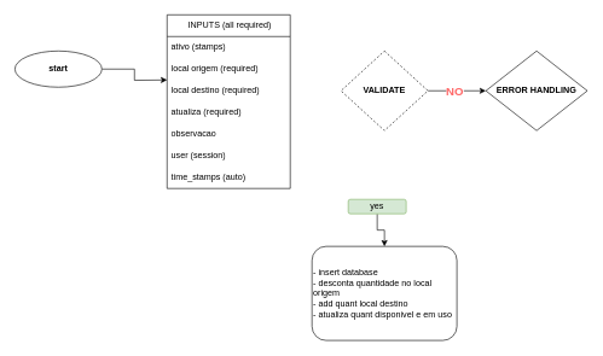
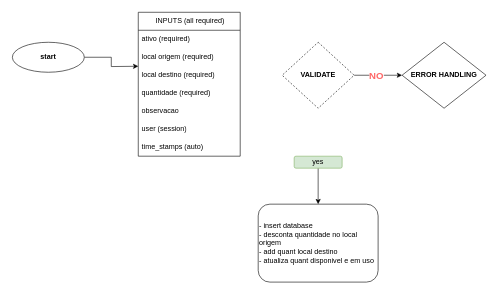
  <mxCell id="0" />
  <mxCell id="1" parent="0" />
  <mxCell id="2" style="edgeStyle=orthogonalEdgeStyle;rounded=0;orthogonalLoop=1;jettySize=auto;html=1;entryX=0;entryY=0.5;entryDx=0;entryDy=0;" parent="1" source="3" edge="1"><mxGeometry relative="1" as="geometry"><mxPoint x="230" y="110" as="targetPoint" /></mxGeometry></mxCell>
  <mxCell id="3" value="start" style="ellipse;whiteSpace=wrap;html=1;fontStyle=1" parent="1" vertex="1"><mxGeometry x="20" y="70" width="120" height="50" as="geometry" /></mxCell>
  <mxCell id="4" value="&amp;nbsp;INPUTS (all required)" style="swimlane;fontStyle=0;childLayout=stackLayout;horizontal=1;startSize=30;horizontalStack=0;resizeParent=1;resizeParentMax=0;resizeLast=0;collapsible=1;marginBottom=0;whiteSpace=wrap;html=1;" parent="1" vertex="1"><mxGeometry x="230" y="20" width="170" height="240" as="geometry" /></mxCell>
- <mxCell id="5" value="ativo&amp;nbsp;(stamps)" style="text;strokeColor=none;fillColor=none;align=left;verticalAlign=middle;spacingLeft=4;spacingRight=4;overflow=hidden;points=[[0,0.5],[1,0.5]];portConstraint=eastwest;rotatable=0;whiteSpace=wrap;html=1;" parent="4" vertex="1"><mxGeometry y="30" width="170" height="30" as="geometry" /></mxCell>
+ <mxCell id="5" value="ativo&amp;nbsp;(required)" style="text;strokeColor=none;fillColor=none;align=left;verticalAlign=middle;spacingLeft=4;spacingRight=4;overflow=hidden;points=[[0,0.5],[1,0.5]];portConstraint=eastwest;rotatable=0;whiteSpace=wrap;html=1;" parent="4" vertex="1"><mxGeometry y="30" width="170" height="30" as="geometry" /></mxCell>
  <mxCell id="6" value="local origem&amp;nbsp;(required)" style="text;strokeColor=none;fillColor=none;align=left;verticalAlign=middle;spacingLeft=4;spacingRight=4;overflow=hidden;points=[[0,0.5],[1,0.5]];portConstraint=eastwest;rotatable=0;whiteSpace=wrap;html=1;" parent="4" vertex="1"><mxGeometry y="60" width="170" height="30" as="geometry" /></mxCell>
  <mxCell id="7" value="local destino&amp;nbsp;(required)" style="text;strokeColor=none;fillColor=none;align=left;verticalAlign=middle;spacingLeft=4;spacingRight=4;overflow=hidden;points=[[0,0.5],[1,0.5]];portConstraint=eastwest;rotatable=0;whiteSpace=wrap;html=1;" parent="4" vertex="1"><mxGeometry y="90" width="170" height="30" as="geometry" /></mxCell>
- <mxCell id="8" value="atualiza (required)" style="text;strokeColor=none;fillColor=none;align=left;verticalAlign=middle;spacingLeft=4;spacingRight=4;overflow=hidden;points=[[0,0.5],[1,0.5]];portConstraint=eastwest;rotatable=0;whiteSpace=wrap;html=1;" parent="4" vertex="1"><mxGeometry y="120" width="170" height="30" as="geometry" /></mxCell>
+ <mxCell id="8" value="quantidade (required)" style="text;strokeColor=none;fillColor=none;align=left;verticalAlign=middle;spacingLeft=4;spacingRight=4;overflow=hidden;points=[[0,0.5],[1,0.5]];portConstraint=eastwest;rotatable=0;whiteSpace=wrap;html=1;" parent="4" vertex="1"><mxGeometry y="120" width="170" height="30" as="geometry" /></mxCell>
  <mxCell id="9" value="observacao" style="text;strokeColor=none;fillColor=none;align=left;verticalAlign=middle;spacingLeft=4;spacingRight=4;overflow=hidden;points=[[0,0.5],[1,0.5]];portConstraint=eastwest;rotatable=0;whiteSpace=wrap;html=1;" vertex="1" parent="4"><mxGeometry y="150" width="170" height="30" as="geometry" /></mxCell>
  <mxCell id="10" value="user (session)" style="text;strokeColor=none;fillColor=none;align=left;verticalAlign=middle;spacingLeft=4;spacingRight=4;overflow=hidden;points=[[0,0.5],[1,0.5]];portConstraint=eastwest;rotatable=0;whiteSpace=wrap;html=1;" parent="4" vertex="1"><mxGeometry y="180" width="170" height="30" as="geometry" /></mxCell>
  <mxCell id="11" value="time_stamps (auto)" style="text;strokeColor=none;fillColor=none;align=left;verticalAlign=middle;spacingLeft=4;spacingRight=4;overflow=hidden;points=[[0,0.5],[1,0.5]];portConstraint=eastwest;rotatable=0;whiteSpace=wrap;html=1;" parent="4" vertex="1"><mxGeometry y="210" width="170" height="30" as="geometry" /></mxCell>
  <mxCell id="12" value="" style="edgeStyle=orthogonalEdgeStyle;rounded=0;orthogonalLoop=1;jettySize=auto;html=1;" parent="1" source="14" edge="1"><mxGeometry relative="1" as="geometry"><mxPoint x="670" y="125" as="targetPoint" /></mxGeometry></mxCell>
  <mxCell id="13" value="&lt;font style=&quot;font-size: 16px;&quot; color=&quot;#ff6666&quot;&gt;NO&lt;/font&gt;" style="edgeLabel;html=1;align=center;verticalAlign=middle;resizable=0;points=[];fontStyle=1" parent="12" vertex="1" connectable="0"><mxGeometry x="-0.111" y="1" relative="1" as="geometry"><mxPoint as="offset" /></mxGeometry></mxCell>
  <mxCell id="14" value="VALIDATE" style="rhombus;whiteSpace=wrap;html=1;fontStyle=1;dashed=1;" parent="1" vertex="1"><mxGeometry x="470" y="70" width="120" height="110" as="geometry" /></mxCell>
  <mxCell id="15" value="ERROR HANDLING" style="rhombus;whiteSpace=wrap;html=1;fontStyle=1" parent="1" vertex="1"><mxGeometry x="670" y="70" width="140" height="110" as="geometry" /></mxCell>
  <mxCell id="16" value="" style="edgeStyle=orthogonalEdgeStyle;rounded=0;orthogonalLoop=1;jettySize=auto;html=1;" edge="1" parent="1" source="17" target="18"><mxGeometry relative="1" as="geometry" /></mxCell>
- <mxCell id="17" value="yes" style="rounded=1;whiteSpace=wrap;html=1;fillColor=#d5e8d4;strokeColor=#82b366;" parent="1" vertex="1"><mxGeometry x="480" y="275" width="80" height="20" as="geometry" /></mxCell>
+ <mxCell id="17" value="yes" style="rounded=1;whiteSpace=wrap;html=1;fillColor=#d5e8d4;strokeColor=#82b366;" parent="1" vertex="1"><mxGeometry x="490" y="260" width="80" height="20" as="geometry" /></mxCell>
  <mxCell id="18" value="- insert database&lt;div&gt;- desconta quantidade no local origem&lt;/div&gt;&lt;div&gt;- add quant local destino&lt;/div&gt;&lt;div&gt;- atualiza quant disponivel e em uso&lt;/div&gt;" style="whiteSpace=wrap;html=1;rounded=1;align=left;" vertex="1" parent="1"><mxGeometry x="430" y="340" width="200" height="130" as="geometry" /></mxCell>
